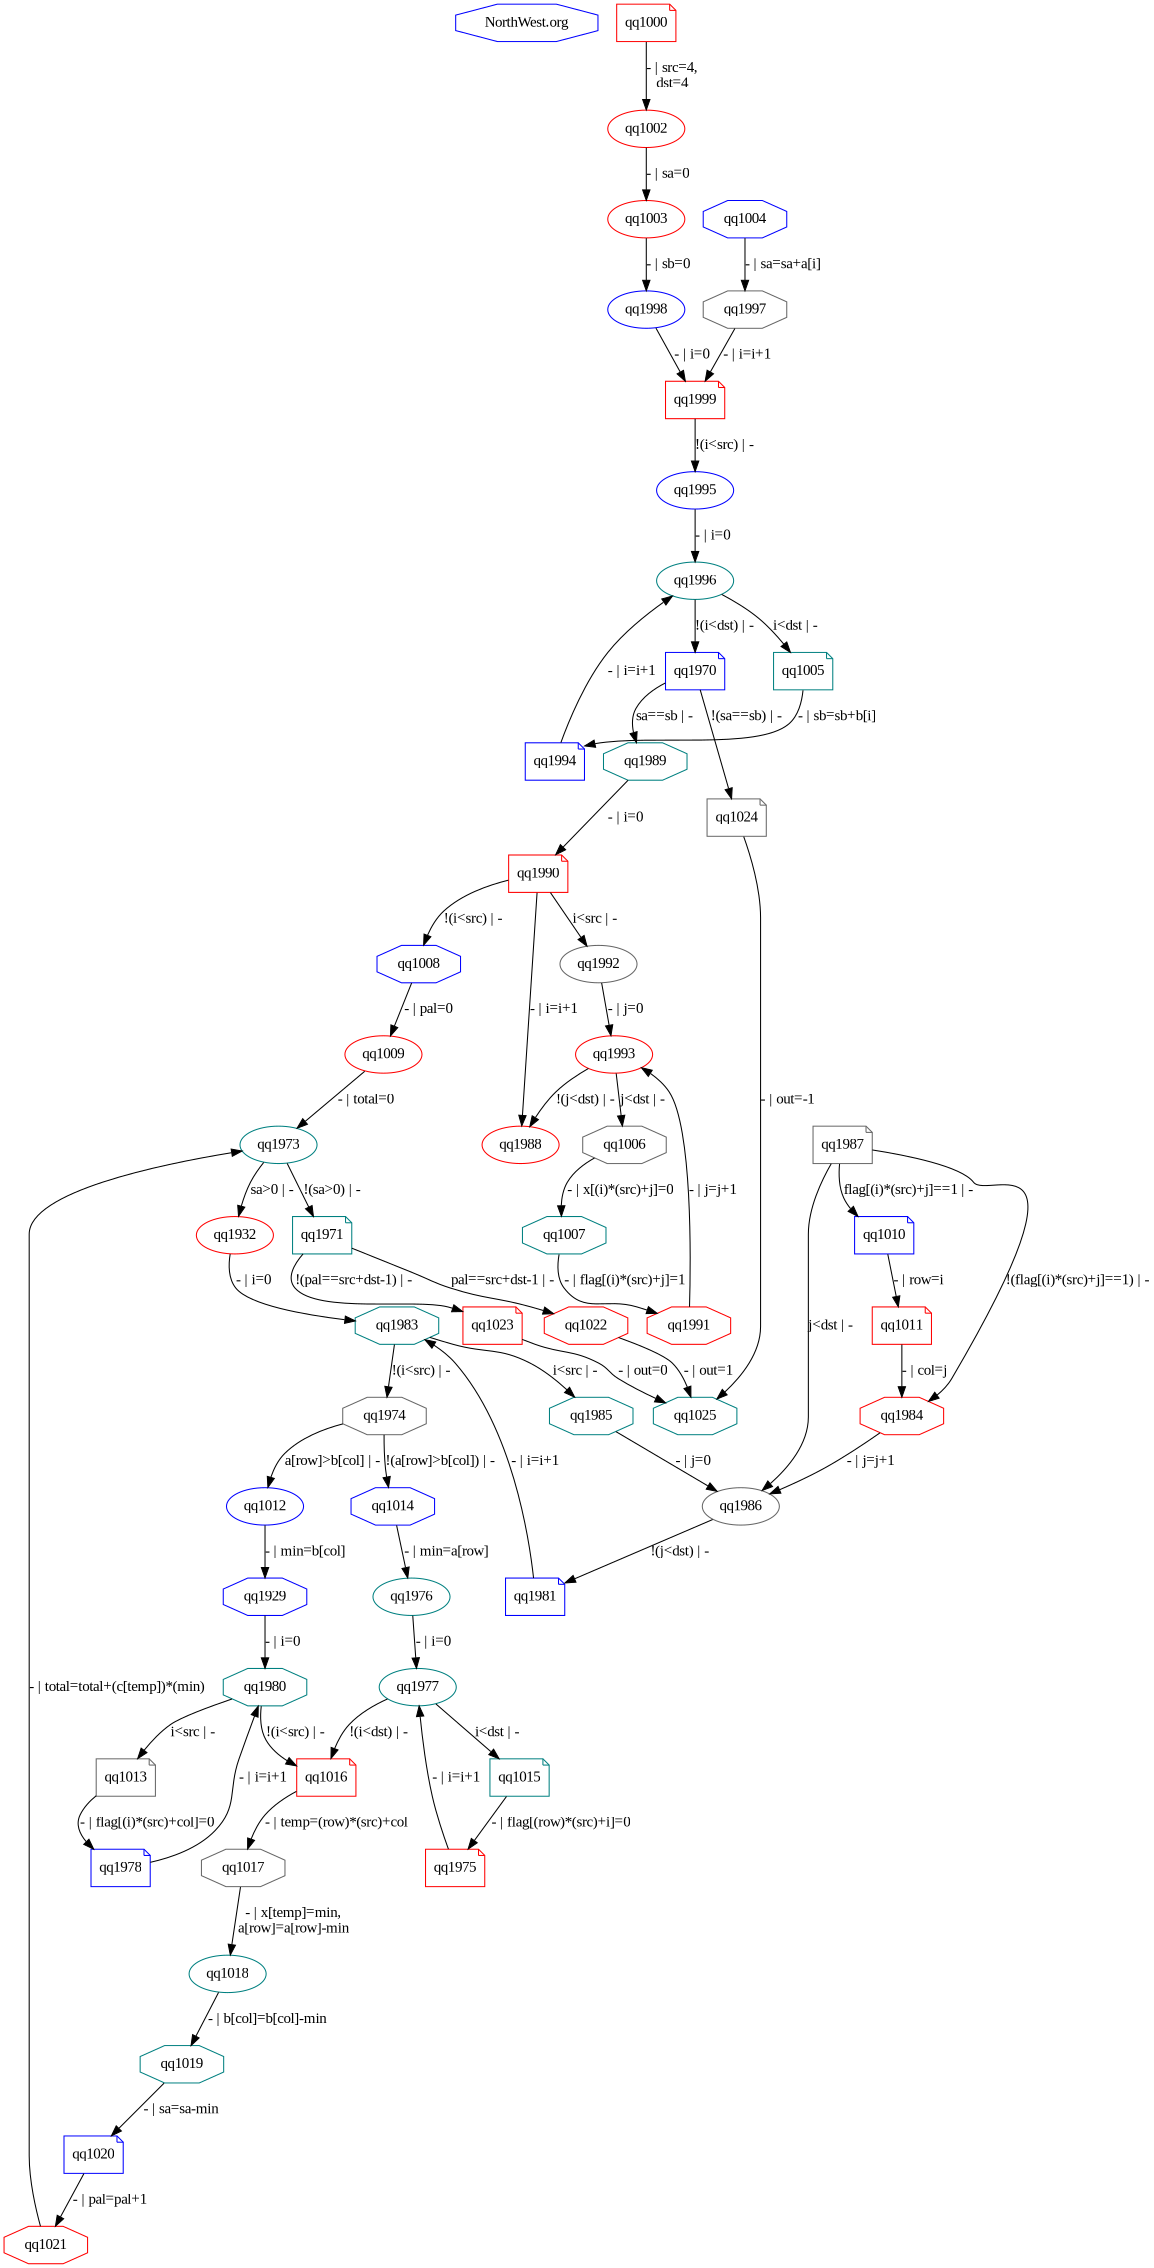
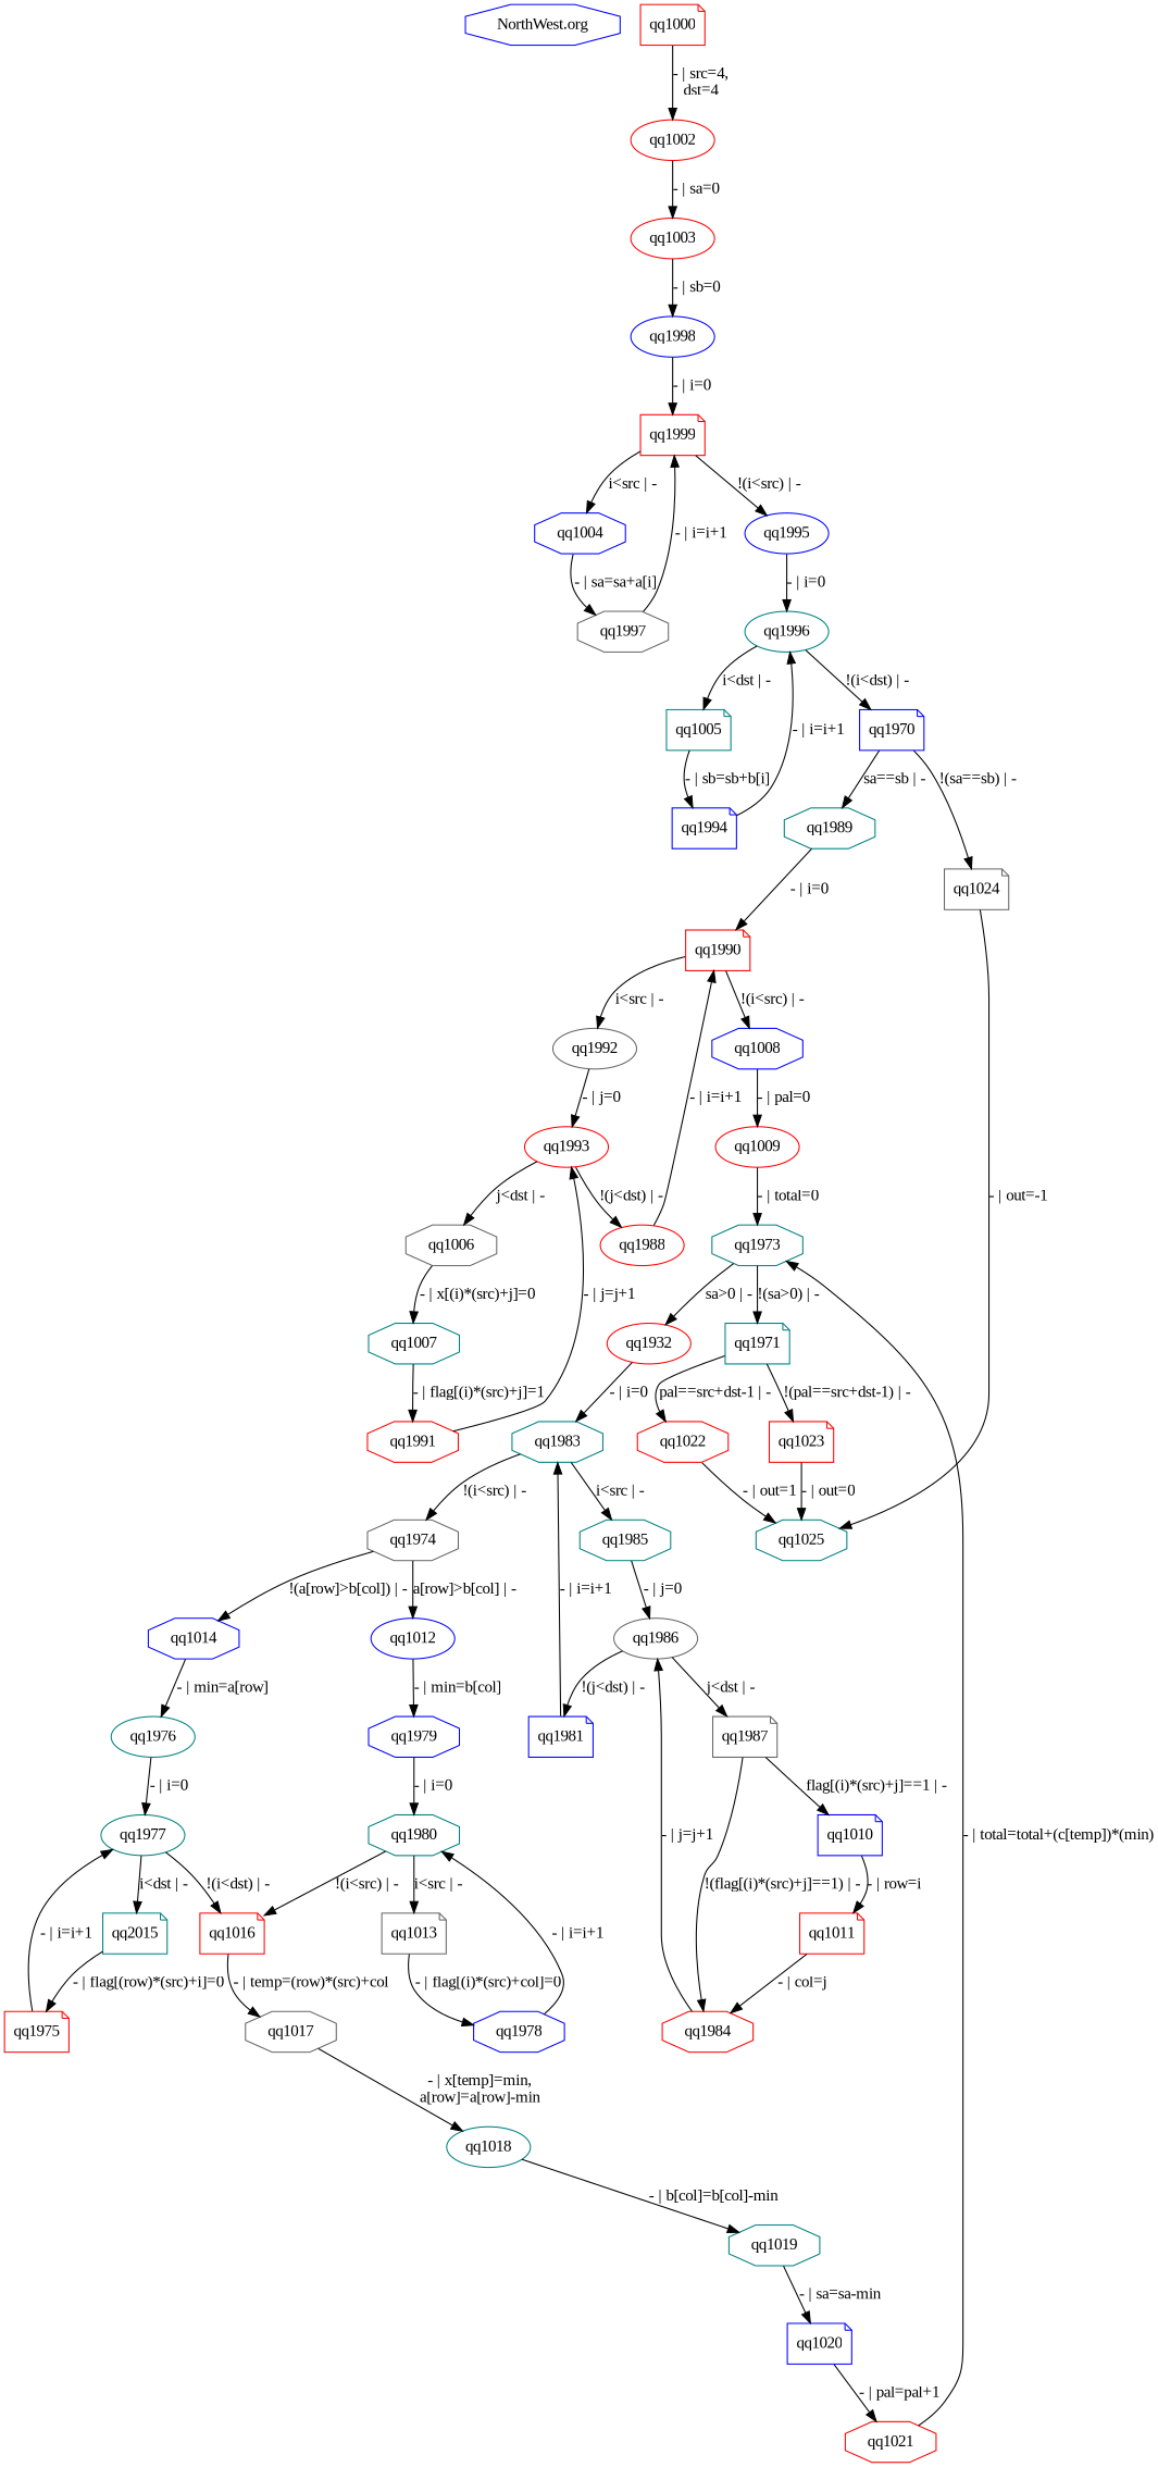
  digraph {
    fontname="Liberation Serif"
    node [color=red fontname="Liberation Serif" shape=octagon]
    edge [fontname="Liberation Serif"]
    "NorthWest.org" [color=blue]
    qq1000 [shape=note]
    qq1002 [shape=ellipse]
    qq1003 [shape=ellipse]
    qq1998 [color=blue shape=ellipse]
    qq1999 [shape=note]
    qq1004 [color=blue]
    qq1995 [color=blue shape=ellipse]
    qq1997 [color=gray40]
    qq1996 [color=teal shape=ellipse]
    qq1005 [color=teal shape=note]
    qq1970 [color=blue shape=note]
    qq1994 [color=blue shape=note]
    qq1989 [color=teal]
    qq1024 [color=gray40 shape=note]
    qq1990 [shape=note]
    qq1025 [color=teal]
    qq1992 [color=gray40 shape=ellipse]
    qq1008 [color=blue]
    qq1993 [shape=ellipse]
    qq1009 [shape=ellipse]
    qq1006 [color=gray40]
    qq1988 [shape=ellipse]
-   qq1973 [color=teal shape=ellipse]
+   qq1973 [color=teal]
    qq1007 [color=teal]
    qq1991
    n27 [label=qq1932 shape=ellipse]
    qq1971 [color=teal shape=note]
    qq1983 [color=teal]
    qq1022
    qq1023 [shape=note]
    qq1985 [color=teal]
    qq1974 [color=gray40]
    qq1986 [color=gray40 shape=ellipse]
    qq1012 [color=blue shape=ellipse]
    qq1014 [color=blue]
    qq1987 [color=gray40 shape=note]
    qq1981 [color=blue shape=note]
-   qq1979 [color=blue label=qq1929]
+   qq1979 [color=blue]
    qq1976 [color=teal shape=ellipse]
    qq1010 [color=blue shape=note]
    qq1984
    qq1011 [shape=note]
    qq1980 [color=teal]
    qq1977 [color=teal shape=ellipse]
    qq1013 [color=gray40 shape=note]
    qq1016 [shape=note]
-   qq1978 [color=blue shape=note]
+   qq1978 [color=blue]
    qq1017 [color=gray40]
    qq1018 [color=teal shape=ellipse]
    qq1019 [color=teal]
    qq1020 [color=blue shape=note]
    qq1021
-   qq1015 [color=teal shape=note]
+   qq1015 [color=teal shape=note label=qq2015]
    qq1975 [shape=note]
    qq1000 -> qq1002 [label="- | src=4,\ndst=4"]
    qq1002 -> qq1003 [label="- | sa=0"]
    qq1003 -> qq1998 [label="- | sb=0"]
    qq1998 -> qq1999 [label="- | i=0"]
+   qq1999 -> qq1004 [label="i<src | -"]
    qq1999 -> qq1995 [label="!(i<src) | -"]
    qq1004 -> qq1997 [label="- | sa=sa+a[i]"]
    qq1995 -> qq1996 [label="- | i=0"]
    qq1997 -> qq1999 [label="- | i=i+1"]
    qq1996 -> qq1005 [label="i<dst | -"]
    qq1996 -> qq1970 [label="!(i<dst) | -"]
    qq1005 -> qq1994 [label="- | sb=sb+b[i]"]
    qq1970 -> qq1989 [label="sa==sb | -"]
    qq1970 -> qq1024 [label="!(sa==sb) | -"]
    qq1994 -> qq1996 [label="- | i=i+1"]
    qq1989 -> qq1990 [label="- | i=0"]
    qq1024 -> qq1025 [label="- | out=-1"]
    qq1990 -> qq1992 [label="i<src | -"]
    qq1990 -> qq1008 [label="!(i<src) | -"]
    qq1992 -> qq1993 [label="- | j=0"]
    qq1008 -> qq1009 [label="- | pal=0"]
    qq1993 -> qq1006 [label="j<dst | -"]
    qq1993 -> qq1988 [label="!(j<dst) | -"]
    qq1009 -> qq1973 [label="- | total=0"]
    qq1006 -> qq1007 [label="- | x[(i)*(src)+j]=0"]
-   qq1990 -> qq1988 [label="- | i=i+1"]
+   qq1988 -> qq1990 [label="- | i=i+1"]
    qq1973 -> n27 [label="sa>0 | -"]
    qq1973 -> qq1971 [label="!(sa>0) | -"]
    qq1007 -> qq1991 [label="- | flag[(i)*(src)+j]=1"]
    qq1991 -> qq1993 [label="- | j=j+1"]
    n27 -> qq1983 [label="- | i=0"]
    qq1971 -> qq1022 [label="pal==src+dst-1 | -"]
    qq1971 -> qq1023 [label="!(pal==src+dst-1) | -"]
    qq1983 -> qq1985 [label="i<src | -"]
    qq1983 -> qq1974 [label="!(i<src) | -"]
    qq1022 -> qq1025 [label="- | out=1"]
    qq1023 -> qq1025 [label="- | out=0"]
    qq1985 -> qq1986 [label="- | j=0"]
    qq1974 -> qq1012 [label="a[row]>b[col] | -"]
    qq1974 -> qq1014 [label="!(a[row]>b[col]) | -"]
-   qq1987 -> qq1986 [label="j<dst | -"]
+   qq1986 -> qq1987 [label="j<dst | -"]
    qq1986 -> qq1981 [label="!(j<dst) | -"]
    qq1012 -> qq1979 [label="- | min=b[col]"]
    qq1014 -> qq1976 [label="- | min=a[row]"]
    qq1987 -> qq1010 [label="flag[(i)*(src)+j]==1 | -"]
    qq1987 -> qq1984 [label="!(flag[(i)*(src)+j]==1) | -"]
    qq1981 -> qq1983 [label="- | i=i+1"]
    qq1979 -> qq1980 [label="- | i=0"]
    qq1976 -> qq1977 [label="- | i=0"]
    qq1010 -> qq1011 [label="- | row=i"]
    qq1984 -> qq1986 [label="- | j=j+1"]
    qq1011 -> qq1984 [label="- | col=j"]
    qq1980 -> qq1013 [label="i<src | -"]
    qq1980 -> qq1016 [label="!(i<src) | -"]
    qq1977 -> qq1016 [label="!(i<dst) | -"]
    qq1977 -> qq1015 [label="i<dst | -"]
    qq1013 -> qq1978 [label="- | flag[(i)*(src)+col]=0"]
    qq1016 -> qq1017 [label="- | temp=(row)*(src)+col"]
    qq1978 -> qq1980 [label="- | i=i+1"]
    qq1017 -> qq1018 [label="- | x[temp]=min,\na[row]=a[row]-min"]
    qq1018 -> qq1019 [label="- | b[col]=b[col]-min"]
    qq1019 -> qq1020 [label="- | sa=sa-min"]
    qq1020 -> qq1021 [label="- | pal=pal+1"]
    qq1021 -> qq1973 [label="- | total=total+(c[temp])*(min)"]
    qq1015 -> qq1975 [label="- | flag[(row)*(src)+i]=0"]
    qq1975 -> qq1977 [label="- | i=i+1"]
  }
